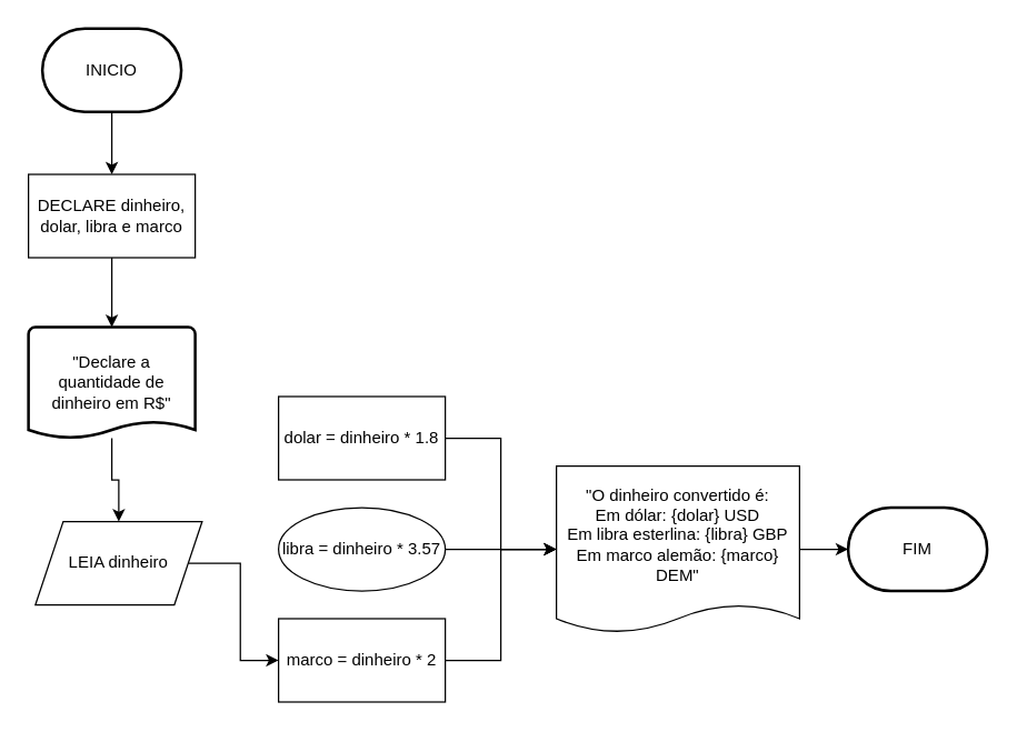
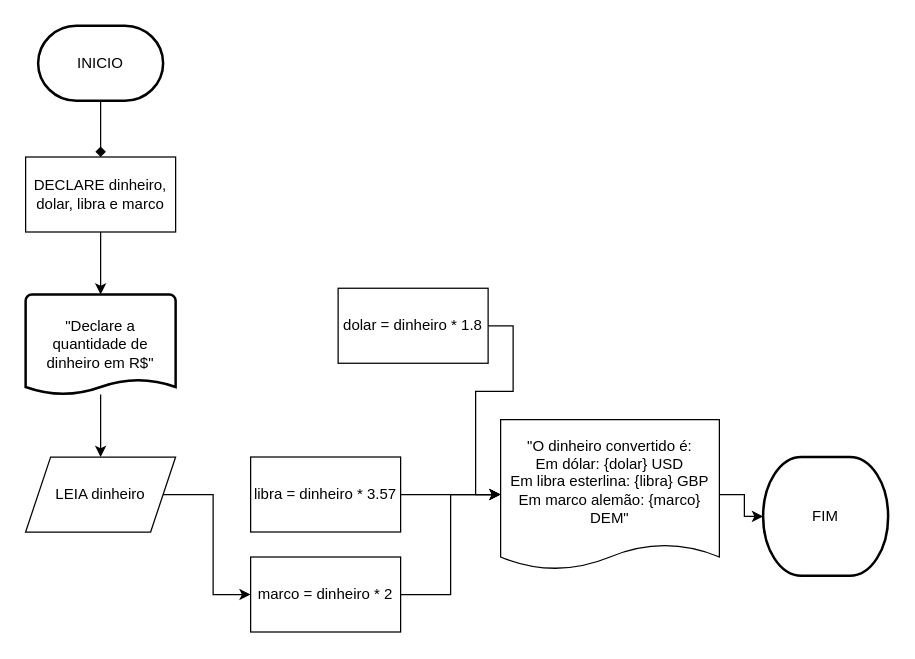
  <mxCell id="0" />
  <mxCell id="1" parent="0" />
- <mxCell id="2" value="FIM" style="strokeWidth=2;html=1;shape=mxgraph.flowchart.terminator;whiteSpace=wrap;" vertex="1" parent="1"><mxGeometry x="610" y="365" width="100" height="60" as="geometry" /></mxCell>
- <mxCell id="3" value="" style="edgeStyle=orthogonalEdgeStyle;rounded=0;orthogonalLoop=1;jettySize=auto;html=1;" edge="1" parent="1" source="4" target="6"><mxGeometry relative="1" as="geometry" /></mxCell>
+ <mxCell id="2" value="FIM" style="strokeWidth=2;html=1;shape=mxgraph.flowchart.terminator;whiteSpace=wrap;" vertex="1" parent="1"><mxGeometry x="610" y="365" width="100" height="95" as="geometry" /></mxCell>
+ <mxCell id="3" value="" style="edgeStyle=orthogonalEdgeStyle;rounded=0;orthogonalLoop=1;jettySize=auto;html=1;endArrow=diamond;" edge="1" parent="1" source="4" target="6"><mxGeometry relative="1" as="geometry" /></mxCell>
  <mxCell id="4" value="INICIO" style="strokeWidth=2;html=1;shape=mxgraph.flowchart.terminator;whiteSpace=wrap;" vertex="1" parent="1"><mxGeometry x="30" y="20" width="100" height="60" as="geometry" /></mxCell>
  <mxCell id="5" value="" style="edgeStyle=orthogonalEdgeStyle;rounded=0;orthogonalLoop=1;jettySize=auto;html=1;" edge="1" parent="1" source="6" target="8"><mxGeometry relative="1" as="geometry" /></mxCell>
  <mxCell id="6" value="DECLARE dinheiro, dolar, libra e marco" style="rounded=0;whiteSpace=wrap;html=1;" vertex="1" parent="1"><mxGeometry x="20" y="125" width="120" height="60" as="geometry" /></mxCell>
  <mxCell id="7" value="" style="edgeStyle=orthogonalEdgeStyle;rounded=0;orthogonalLoop=1;jettySize=auto;html=1;" edge="1" parent="1" source="8" target="10"><mxGeometry relative="1" as="geometry" /></mxCell>
  <mxCell id="8" value="&quot;Declare a quantidade de dinheiro em R$&quot;" style="strokeWidth=2;html=1;shape=mxgraph.flowchart.document2;whiteSpace=wrap;size=0.15;" vertex="1" parent="1"><mxGeometry x="20" y="235" width="120" height="80" as="geometry" /></mxCell>
  <mxCell id="9" style="edgeStyle=orthogonalEdgeStyle;rounded=0;orthogonalLoop=1;jettySize=auto;html=1;entryX=0;entryY=0.5;entryDx=0;entryDy=0;" edge="1" parent="1" source="10" target="14"><mxGeometry relative="1" as="geometry" /></mxCell>
- <mxCell id="10" value="LEIA dinheiro" style="shape=parallelogram;perimeter=parallelogramPerimeter;whiteSpace=wrap;html=1;fixedSize=1;" vertex="1" parent="1"><mxGeometry x="25" y="375" width="120" height="60" as="geometry" /></mxCell>
+ <mxCell id="10" value="LEIA dinheiro" style="shape=parallelogram;perimeter=parallelogramPerimeter;whiteSpace=wrap;html=1;fixedSize=1;" vertex="1" parent="1"><mxGeometry x="20" y="365" width="120" height="60" as="geometry" /></mxCell>
  <mxCell id="11" value="" style="edgeStyle=orthogonalEdgeStyle;rounded=0;orthogonalLoop=1;jettySize=auto;html=1;" edge="1" parent="1" source="12" target="18"><mxGeometry relative="1" as="geometry" /></mxCell>
- <mxCell id="12" value="libra = dinheiro * 3.57" style="ellipse;whiteSpace=wrap;html=1;" vertex="1" parent="1"><mxGeometry x="200" y="365" width="120" height="60" as="geometry" /></mxCell>
+ <mxCell id="12" value="libra = dinheiro * 3.57" style="rounded=0;whiteSpace=wrap;html=1;" vertex="1" parent="1"><mxGeometry x="200" y="365" width="120" height="60" as="geometry" /></mxCell>
  <mxCell id="13" style="edgeStyle=orthogonalEdgeStyle;rounded=0;orthogonalLoop=1;jettySize=auto;html=1;" edge="1" parent="1" source="14" target="18"><mxGeometry relative="1" as="geometry" /></mxCell>
  <mxCell id="14" value="marco = dinheiro * 2" style="rounded=0;whiteSpace=wrap;html=1;" vertex="1" parent="1"><mxGeometry x="200" y="445" width="120" height="60" as="geometry" /></mxCell>
  <mxCell id="15" style="edgeStyle=orthogonalEdgeStyle;rounded=0;orthogonalLoop=1;jettySize=auto;html=1;entryX=0;entryY=0.5;entryDx=0;entryDy=0;" edge="1" parent="1" source="16" target="18"><mxGeometry relative="1" as="geometry" /></mxCell>
- <mxCell id="16" value="dolar = dinheiro * 1.8" style="rounded=0;whiteSpace=wrap;html=1;" vertex="1" parent="1"><mxGeometry x="200" y="285" width="120" height="60" as="geometry" /></mxCell>
+ <mxCell id="16" value="dolar = dinheiro * 1.8" style="rounded=0;whiteSpace=wrap;html=1;" vertex="1" parent="1"><mxGeometry x="270" y="230" width="120" height="60" as="geometry" /></mxCell>
  <mxCell id="17" value="" style="edgeStyle=orthogonalEdgeStyle;rounded=0;orthogonalLoop=1;jettySize=auto;html=1;" edge="1" parent="1" source="18" target="2"><mxGeometry relative="1" as="geometry" /></mxCell>
  <mxCell id="18" value="&lt;div&gt;&quot;O dinheiro convertido é:&lt;/div&gt;&lt;div&gt;Em dólar: {dolar} USD&lt;/div&gt;&lt;div&gt;Em libra esterlina: {libra} GBP&lt;/div&gt;&lt;div&gt;Em marco alemão: {marco} DEM&quot;&lt;br&gt;&lt;/div&gt;" style="shape=document;whiteSpace=wrap;html=1;boundedLbl=1;size=0.167;" vertex="1" parent="1"><mxGeometry x="400" y="335" width="175" height="120" as="geometry" /></mxCell>
